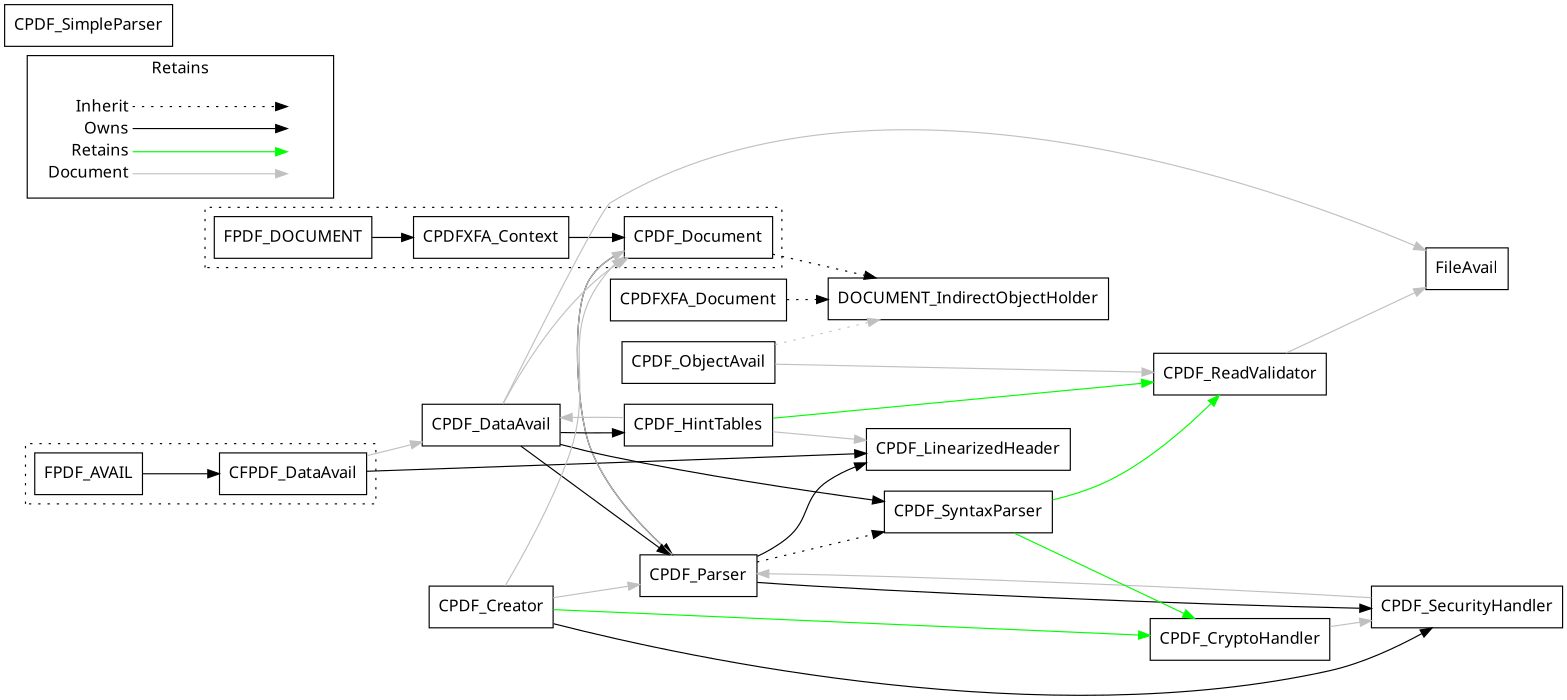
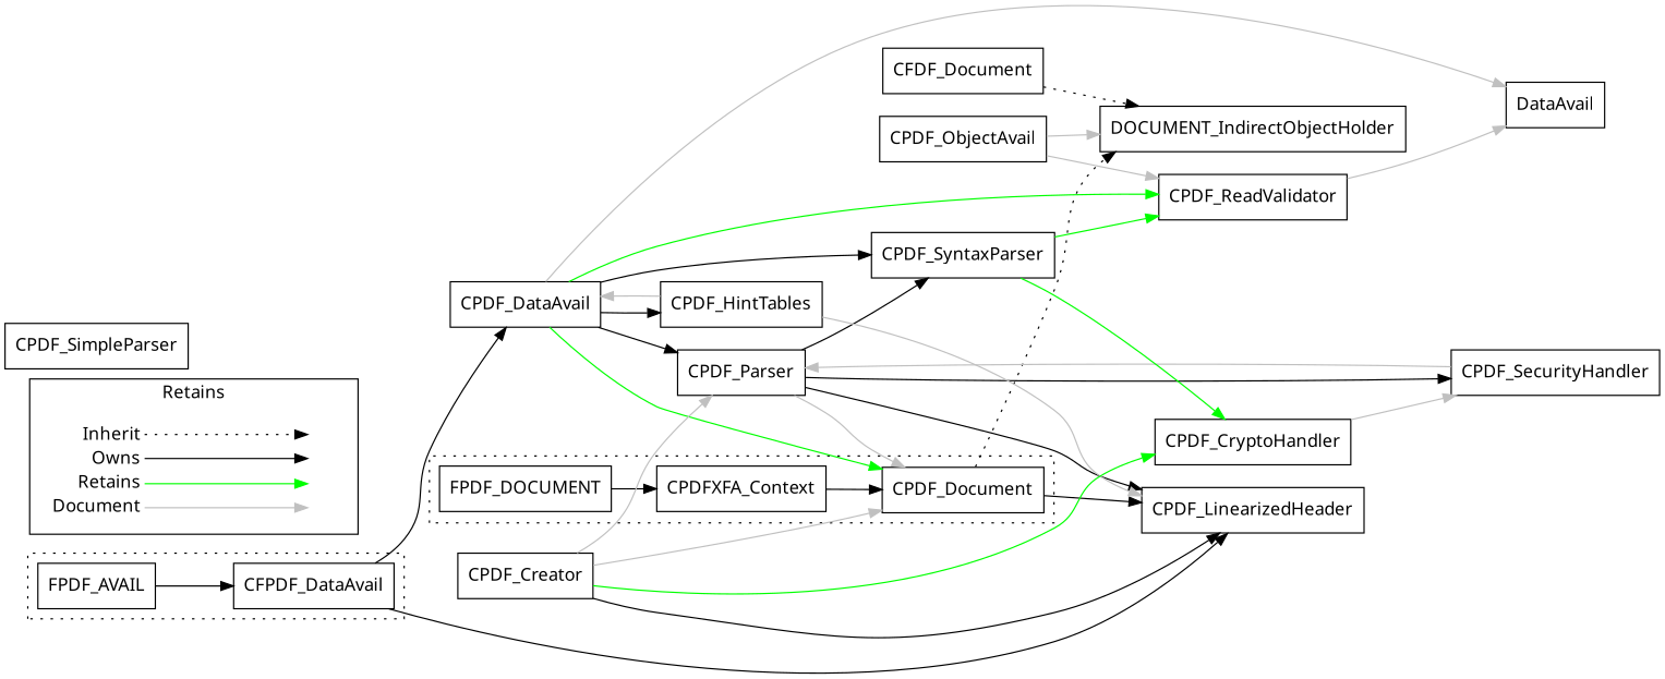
  digraph {
    compound=true
    fontname="Noto Sans"
    rankdir=LR
    node [fontname="Noto Sans" group=a shape=box]
    edge [fontname="Noto Sans"]
    CPDF_Document
    FPDF_DOCUMENT
    CPDFXFA_Context
    FPDF_AVAIL
    CFPDF_DataAvail
    n6 [label=<<table border="0" cellpadding="2" cellspacing="0" cellborder="0">       <tr><td align="right" port="inherit">Inherit</td></tr>       <tr><td align="right" port="own">Owns</td></tr>       <tr><td align="right" port="retain">Retains</td></tr>       <tr><td align="right" port="unown">Document</td></tr>       </table>> shape=plaintext]
    n7 [label=<<table border="0" cellpadding="2" cellspacing="0" cellborder="0">       <tr><td port="inherit">&nbsp;</td></tr>       <tr><td port="own">&nbsp;</td></tr>       <tr><td port="retain">&nbsp;</td></tr>       <tr><td port="unown">&nbsp;</td></tr>       </table>> shape=plaintext]
    CPDF_Parser
    n9 [label=DOCUMENT_IndirectObjectHolder]
    CPDF_DataAvail
    CPDF_LinearizedHeader
    CPDF_CryptoHandler
    CPDF_SecurityHandler
    CPDF_HintTables
    CPDF_ReadValidator
    CPDF_SyntaxParser
-   FileAvail
+   FileAvail [label=DataAvail]
    CPDF_ObjectAvail
    CPDF_SimpleParser
-   CFDF_Document [label=CPDFXFA_Document]
+   CFDF_Document
    CPDF_Creator
    subgraph cluster_1 {
      style=dotted
      CPDF_Document
      FPDF_DOCUMENT
      CPDFXFA_Context
    }
    subgraph cluster_2 {
      style=dotted
      FPDF_AVAIL
      CFPDF_DataAvail
    }
    subgraph cluster_3 {
      label=Retains
      n6
      n7
    }
-   CPDF_Document -> CPDF_Parser
+   CPDF_Document -> CPDF_LinearizedHeader
    CPDF_Document -> n9 [style=dotted]
    FPDF_DOCUMENT -> CPDFXFA_Context
    CPDFXFA_Context -> CPDF_Document
    FPDF_AVAIL -> CFPDF_DataAvail
-   CFPDF_DataAvail -> CPDF_DataAvail [color=gray]
+   CFPDF_DataAvail -> CPDF_DataAvail [color=black]
    CFPDF_DataAvail -> CPDF_LinearizedHeader
    n6 -> n7 [headport="inherit:w" style=dotted tailport="inherit:e"]
    n6 -> n7 [headport="own:w" tailport="own:e"]
    n6 -> n7 [color=green headport="retain:w" tailport="retain:e"]
    n6 -> n7 [color=gray headport="unown:w" tailport="unown:e"]
    CPDF_Parser -> CPDF_Document [color=gray]
    CPDF_Parser -> CPDF_LinearizedHeader
    CPDF_Parser -> CPDF_SecurityHandler
-   CPDF_Parser -> CPDF_SyntaxParser [style=dotted]
-   CPDF_DataAvail -> CPDF_Document [color=gray]
+   CPDF_Parser -> CPDF_SyntaxParser
+   CPDF_DataAvail -> CPDF_Document [color=green]
    CPDF_DataAvail -> CPDF_Parser
    CPDF_DataAvail -> CPDF_HintTables
-   CPDF_HintTables -> CPDF_ReadValidator [color=green]
+   CPDF_DataAvail -> CPDF_ReadValidator [color=green]
    CPDF_DataAvail -> CPDF_SyntaxParser
    CPDF_DataAvail -> FileAvail [color=gray]
    CPDF_CryptoHandler -> CPDF_SecurityHandler [color=gray]
    CPDF_SecurityHandler -> CPDF_Parser [color=gray]
    CPDF_HintTables -> CPDF_DataAvail [color=gray]
    CPDF_HintTables -> CPDF_LinearizedHeader [color=gray]
    CPDF_ReadValidator -> FileAvail [color=gray]
    CPDF_SyntaxParser -> CPDF_CryptoHandler [color=green]
    CPDF_SyntaxParser -> CPDF_ReadValidator [color=green]
-   CPDF_ObjectAvail -> n9 [color=gray style=dotted]
+   CPDF_ObjectAvail -> n9 [color=gray]
    CPDF_ObjectAvail -> CPDF_ReadValidator [color=gray]
    CFDF_Document -> n9 [style=dotted]
    CPDF_Creator -> CPDF_Document [color=gray]
    CPDF_Creator -> CPDF_Parser [color=gray]
    CPDF_Creator -> CPDF_CryptoHandler [color=green]
-   CPDF_Creator -> CPDF_SecurityHandler
+   CPDF_Creator -> CPDF_LinearizedHeader
  }
